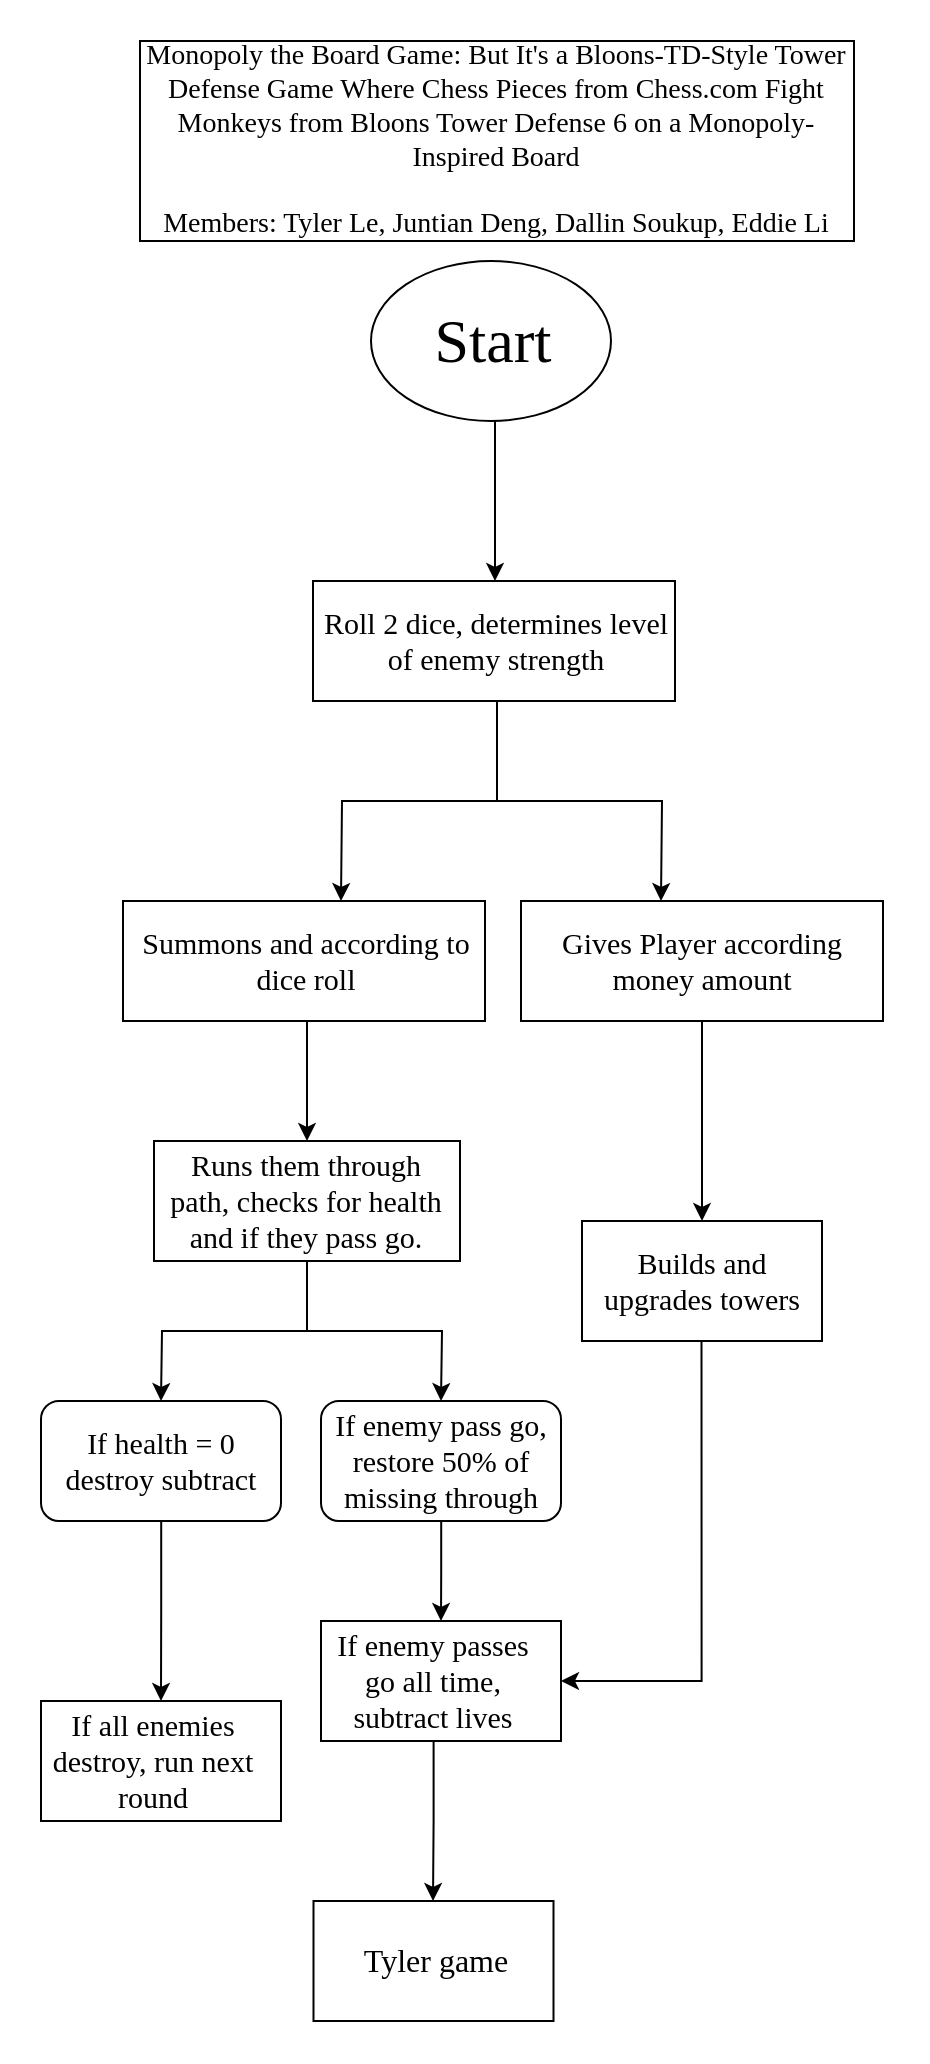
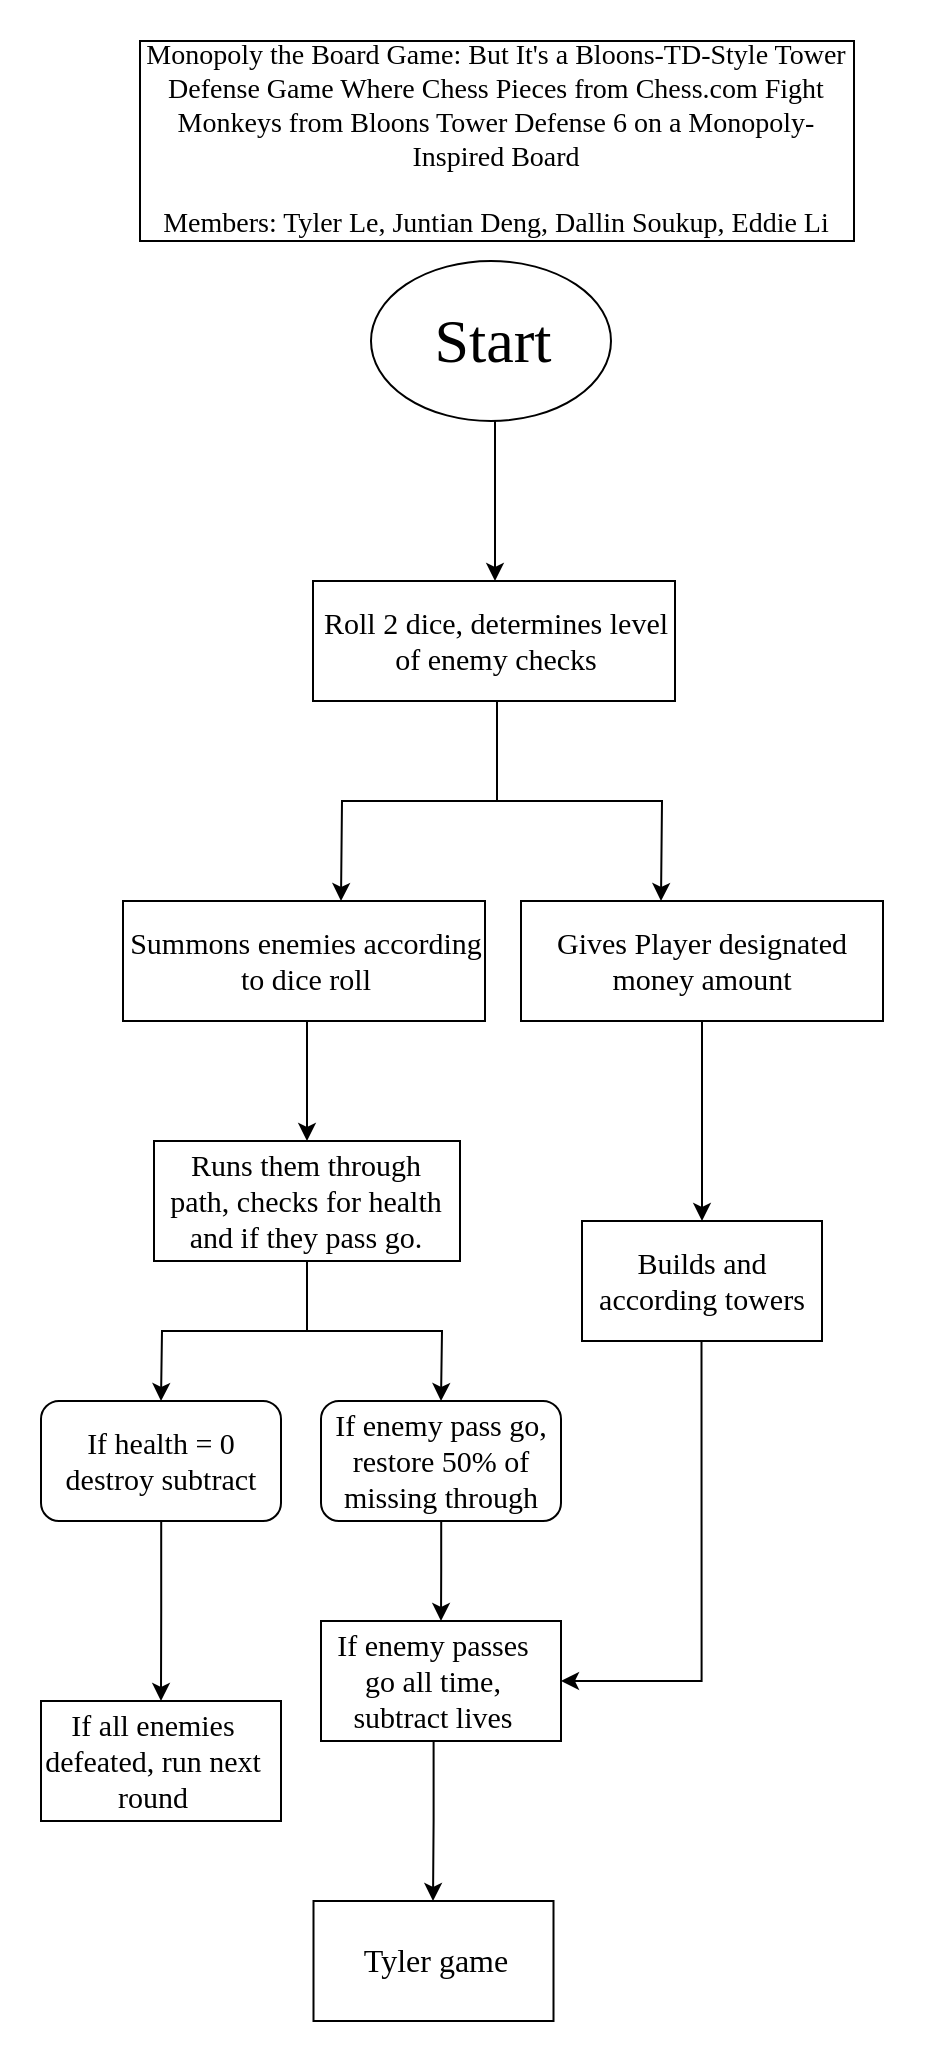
  <mxCell id="0" />
  <mxCell id="1" parent="0" />
  <mxCell id="2" value="" style="rounded=0;whiteSpace=wrap;html=1;" parent="1" vertex="1"><mxGeometry x="69.5" y="20" width="357" height="100" as="geometry" /></mxCell>
  <mxCell id="3" value="&lt;font face=&quot;Times New Roman&quot; style=&quot;font-size: 14px;&quot;&gt;Monopoly the Board Game: But It's a Bloons-TD-Style Tower Defense Game Where Chess Pieces from Chess.com Fight Monkeys from Bloons Tower Defense 6 on a Monopoly-Inspired Board&lt;br&gt;&lt;br&gt;Members: Tyler Le, Juntian Deng, Dallin Soukup, Eddie Li&lt;/font&gt;" style="text;html=1;strokeColor=none;fillColor=none;align=center;verticalAlign=middle;whiteSpace=wrap;rounded=0;" parent="1" vertex="1"><mxGeometry x="70.25" y="30" width="355.5" height="80" as="geometry" /></mxCell>
  <mxCell id="4" value="" style="ellipse;whiteSpace=wrap;html=1;" parent="1" vertex="1"><mxGeometry x="185" y="130" width="120" height="80" as="geometry" /></mxCell>
  <mxCell id="5" style="edgeStyle=orthogonalEdgeStyle;rounded=0;orthogonalLoop=1;jettySize=auto;html=1;" parent="1" edge="1"><mxGeometry relative="1" as="geometry"><mxPoint x="247" y="290" as="targetPoint" /><mxPoint x="247" y="210" as="sourcePoint" /></mxGeometry></mxCell>
  <mxCell id="6" value="&lt;font face=&quot;Times New Roman&quot; style=&quot;font-size: 31px;&quot;&gt;Start&lt;/font&gt;" style="text;html=1;strokeColor=none;fillColor=none;align=center;verticalAlign=middle;whiteSpace=wrap;rounded=0;" parent="1" vertex="1"><mxGeometry x="184" y="135" width="125" height="70" as="geometry" /></mxCell>
  <mxCell id="7" value="" style="rounded=0;whiteSpace=wrap;html=1;" parent="1" vertex="1"><mxGeometry x="156" y="290" width="181" height="60" as="geometry" /></mxCell>
  <mxCell id="8" style="edgeStyle=orthogonalEdgeStyle;rounded=0;orthogonalLoop=1;jettySize=auto;html=1;" parent="1" source="10" edge="1"><mxGeometry relative="1" as="geometry"><mxPoint x="170" y="450" as="targetPoint" /></mxGeometry></mxCell>
  <mxCell id="9" style="edgeStyle=orthogonalEdgeStyle;rounded=0;orthogonalLoop=1;jettySize=auto;html=1;" parent="1" source="10" edge="1"><mxGeometry relative="1" as="geometry"><mxPoint x="330" y="450" as="targetPoint" /></mxGeometry></mxCell>
- <mxCell id="10" value="&lt;font style=&quot;font-size: 15px;&quot; face=&quot;Times New Roman&quot;&gt;Roll 2 dice, determines level of enemy strength&lt;/font&gt;" style="text;html=1;strokeColor=none;fillColor=none;align=center;verticalAlign=middle;whiteSpace=wrap;rounded=0;" parent="1" vertex="1"><mxGeometry x="156" y="290" width="184" height="60" as="geometry" /></mxCell>
+ <mxCell id="10" value="&lt;font style=&quot;font-size: 15px;&quot; face=&quot;Times New Roman&quot;&gt;Roll 2 dice, determines level of enemy checks&lt;/font&gt;" style="text;html=1;strokeColor=none;fillColor=none;align=center;verticalAlign=middle;whiteSpace=wrap;rounded=0;" parent="1" vertex="1"><mxGeometry x="156" y="290" width="184" height="60" as="geometry" /></mxCell>
  <mxCell id="11" value="" style="rounded=0;whiteSpace=wrap;html=1;" parent="1" vertex="1"><mxGeometry x="61" y="450" width="181" height="60" as="geometry" /></mxCell>
- <mxCell id="12" value="&lt;font face=&quot;Times New Roman&quot;&gt;&lt;span style=&quot;font-size: 15px;&quot;&gt;Summons and according to dice roll&lt;/span&gt;&lt;/font&gt;" style="text;html=1;strokeColor=none;fillColor=none;align=center;verticalAlign=middle;whiteSpace=wrap;rounded=0;" parent="1" vertex="1"><mxGeometry x="61" y="450" width="184" height="60" as="geometry" /></mxCell>
+ <mxCell id="12" value="&lt;font face=&quot;Times New Roman&quot;&gt;&lt;span style=&quot;font-size: 15px;&quot;&gt;Summons enemies according to dice roll&lt;/span&gt;&lt;/font&gt;" style="text;html=1;strokeColor=none;fillColor=none;align=center;verticalAlign=middle;whiteSpace=wrap;rounded=0;" parent="1" vertex="1"><mxGeometry x="61" y="450" width="184" height="60" as="geometry" /></mxCell>
  <mxCell id="13" value="" style="rounded=0;whiteSpace=wrap;html=1;" parent="1" vertex="1"><mxGeometry x="260" y="450" width="181" height="60" as="geometry" /></mxCell>
  <mxCell id="14" value="" style="endArrow=classic;html=1;rounded=0;exitX=0.5;exitY=1;exitDx=0;exitDy=0;" parent="1" source="12" edge="1"><mxGeometry width="50" height="50" relative="1" as="geometry"><mxPoint x="220" y="510" as="sourcePoint" /><mxPoint x="153" y="570" as="targetPoint" /></mxGeometry></mxCell>
  <mxCell id="15" value="" style="rounded=0;whiteSpace=wrap;html=1;" parent="1" vertex="1"><mxGeometry x="76.5" y="570" width="153" height="60" as="geometry" /></mxCell>
  <mxCell id="16" style="edgeStyle=orthogonalEdgeStyle;rounded=0;orthogonalLoop=1;jettySize=auto;html=1;" parent="1" source="17" edge="1"><mxGeometry relative="1" as="geometry"><mxPoint x="350.5" y="610" as="targetPoint" /></mxGeometry></mxCell>
- <mxCell id="17" value="&lt;font face=&quot;Times New Roman&quot;&gt;&lt;span style=&quot;font-size: 15px;&quot;&gt;Gives Player according money amount&lt;/span&gt;&lt;/font&gt;" style="text;html=1;strokeColor=none;fillColor=none;align=center;verticalAlign=middle;whiteSpace=wrap;rounded=0;" parent="1" vertex="1"><mxGeometry x="258.5" y="450" width="184" height="60" as="geometry" /></mxCell>
+ <mxCell id="17" value="&lt;font face=&quot;Times New Roman&quot;&gt;&lt;span style=&quot;font-size: 15px;&quot;&gt;Gives Player designated money amount&lt;/span&gt;&lt;/font&gt;" style="text;html=1;strokeColor=none;fillColor=none;align=center;verticalAlign=middle;whiteSpace=wrap;rounded=0;" parent="1" vertex="1"><mxGeometry x="258.5" y="450" width="184" height="60" as="geometry" /></mxCell>
  <mxCell id="18" style="edgeStyle=orthogonalEdgeStyle;rounded=0;orthogonalLoop=1;jettySize=auto;html=1;" parent="1" source="20" edge="1"><mxGeometry relative="1" as="geometry"><mxPoint x="80" y="700" as="targetPoint" /></mxGeometry></mxCell>
  <mxCell id="19" style="edgeStyle=orthogonalEdgeStyle;rounded=0;orthogonalLoop=1;jettySize=auto;html=1;exitX=0.5;exitY=1;exitDx=0;exitDy=0;" parent="1" source="20" edge="1"><mxGeometry relative="1" as="geometry"><mxPoint x="220" y="700" as="targetPoint" /></mxGeometry></mxCell>
  <mxCell id="20" value="&lt;font face=&quot;Times New Roman&quot;&gt;&lt;span style=&quot;font-size: 15px;&quot;&gt;Runs them through path, checks for health and if they pass go.&lt;/span&gt;&lt;/font&gt;" style="text;html=1;strokeColor=none;fillColor=none;align=center;verticalAlign=middle;whiteSpace=wrap;rounded=0;" parent="1" vertex="1"><mxGeometry x="78" y="570" width="150" height="60" as="geometry" /></mxCell>
  <mxCell id="21" value="" style="rounded=1;whiteSpace=wrap;html=1;" parent="1" vertex="1"><mxGeometry x="20" y="700" width="120" height="60" as="geometry" /></mxCell>
  <mxCell id="22" style="edgeStyle=orthogonalEdgeStyle;rounded=0;orthogonalLoop=1;jettySize=auto;html=1;" parent="1" source="23" edge="1"><mxGeometry relative="1" as="geometry"><mxPoint x="80" y="850" as="targetPoint" /></mxGeometry></mxCell>
  <mxCell id="23" value="&lt;font face=&quot;Times New Roman&quot;&gt;&lt;span style=&quot;font-size: 15px;&quot;&gt;If health = 0&lt;br&gt;destroy subtract&lt;br&gt;&lt;/span&gt;&lt;/font&gt;" style="text;html=1;strokeColor=none;fillColor=none;align=center;verticalAlign=middle;whiteSpace=wrap;rounded=0;" parent="1" vertex="1"><mxGeometry x="23.75" y="700" width="112.5" height="60" as="geometry" /></mxCell>
  <mxCell id="24" value="" style="rounded=1;whiteSpace=wrap;html=1;" parent="1" vertex="1"><mxGeometry x="160" y="700" width="120" height="60" as="geometry" /></mxCell>
  <mxCell id="25" style="edgeStyle=orthogonalEdgeStyle;rounded=0;orthogonalLoop=1;jettySize=auto;html=1;" parent="1" source="26" edge="1"><mxGeometry relative="1" as="geometry"><mxPoint x="220" y="810" as="targetPoint" /></mxGeometry></mxCell>
  <mxCell id="26" value="&lt;font face=&quot;Times New Roman&quot;&gt;&lt;span style=&quot;font-size: 15px;&quot;&gt;If enemy pass go,&lt;br&gt;restore 50% of missing through&lt;br&gt;&lt;/span&gt;&lt;/font&gt;" style="text;html=1;strokeColor=none;fillColor=none;align=center;verticalAlign=middle;whiteSpace=wrap;rounded=0;" parent="1" vertex="1"><mxGeometry x="163.75" y="700" width="112.5" height="60" as="geometry" /></mxCell>
  <mxCell id="27" value="" style="rounded=0;whiteSpace=wrap;html=1;" parent="1" vertex="1"><mxGeometry x="290.5" y="610" width="120" height="60" as="geometry" /></mxCell>
  <mxCell id="28" style="edgeStyle=orthogonalEdgeStyle;rounded=0;orthogonalLoop=1;jettySize=auto;html=1;exitX=0.5;exitY=1;exitDx=0;exitDy=0;" parent="1" source="29" edge="1"><mxGeometry relative="1" as="geometry"><mxPoint x="280" y="840" as="targetPoint" /><mxPoint x="349.8" y="710" as="sourcePoint" /><Array as="points"><mxPoint x="350" y="840" /><mxPoint x="280" y="840" /></Array></mxGeometry></mxCell>
- <mxCell id="29" value="&lt;font face=&quot;Times New Roman&quot;&gt;&lt;span style=&quot;font-size: 15px;&quot;&gt;Builds and upgrades towers&lt;/span&gt;&lt;/font&gt;" style="text;html=1;strokeColor=none;fillColor=none;align=center;verticalAlign=middle;whiteSpace=wrap;rounded=0;" parent="1" vertex="1"><mxGeometry x="290.5" y="610" width="119.5" height="60" as="geometry" /></mxCell>
+ <mxCell id="29" value="&lt;font face=&quot;Times New Roman&quot;&gt;&lt;span style=&quot;font-size: 15px;&quot;&gt;Builds and according towers&lt;/span&gt;&lt;/font&gt;" style="text;html=1;strokeColor=none;fillColor=none;align=center;verticalAlign=middle;whiteSpace=wrap;rounded=0;" parent="1" vertex="1"><mxGeometry x="290.5" y="610" width="119.5" height="60" as="geometry" /></mxCell>
  <mxCell id="30" value="" style="rounded=0;whiteSpace=wrap;html=1;" parent="1" vertex="1"><mxGeometry x="160" y="810" width="120" height="60" as="geometry" /></mxCell>
  <mxCell id="31" style="edgeStyle=orthogonalEdgeStyle;rounded=0;orthogonalLoop=1;jettySize=auto;html=1;" parent="1" source="32" edge="1"><mxGeometry relative="1" as="geometry"><mxPoint x="216" y="950" as="targetPoint" /></mxGeometry></mxCell>
  <mxCell id="32" value="&lt;font face=&quot;Times New Roman&quot;&gt;&lt;span style=&quot;font-size: 15px;&quot;&gt;If enemy passes go all time, subtract lives&lt;br&gt;&lt;/span&gt;&lt;/font&gt;" style="text;html=1;strokeColor=none;fillColor=none;align=center;verticalAlign=middle;whiteSpace=wrap;rounded=0;" parent="1" vertex="1"><mxGeometry x="160" y="810" width="112.5" height="60" as="geometry" /></mxCell>
  <mxCell id="33" value="" style="rounded=0;whiteSpace=wrap;html=1;" parent="1" vertex="1"><mxGeometry x="20" y="850" width="120" height="60" as="geometry" /></mxCell>
- <mxCell id="34" value="&lt;font face=&quot;Times New Roman&quot;&gt;&lt;span style=&quot;font-size: 15px;&quot;&gt;If all enemies destroy, run next round&lt;br&gt;&lt;/span&gt;&lt;/font&gt;" style="text;html=1;strokeColor=none;fillColor=none;align=center;verticalAlign=middle;whiteSpace=wrap;rounded=0;" parent="1" vertex="1"><mxGeometry x="20" y="850" width="112.5" height="60" as="geometry" /></mxCell>
+ <mxCell id="34" value="&lt;font face=&quot;Times New Roman&quot;&gt;&lt;span style=&quot;font-size: 15px;&quot;&gt;If all enemies defeated, run next round&lt;br&gt;&lt;/span&gt;&lt;/font&gt;" style="text;html=1;strokeColor=none;fillColor=none;align=center;verticalAlign=middle;whiteSpace=wrap;rounded=0;" parent="1" vertex="1"><mxGeometry x="20" y="850" width="112.5" height="60" as="geometry" /></mxCell>
  <mxCell id="35" value="" style="rounded=0;whiteSpace=wrap;html=1;" parent="1" vertex="1"><mxGeometry x="156.25" y="950" width="120" height="60" as="geometry" /></mxCell>
  <mxCell id="36" value="&lt;font style=&quot;font-size: 16px;&quot; face=&quot;Times New Roman&quot;&gt;Tyler game&lt;/font&gt;" style="text;html=1;strokeColor=none;fillColor=none;align=center;verticalAlign=middle;whiteSpace=wrap;rounded=0;" parent="1" vertex="1"><mxGeometry x="156" y="950" width="124" height="60" as="geometry" /></mxCell>
